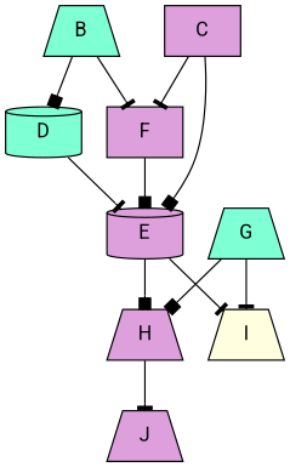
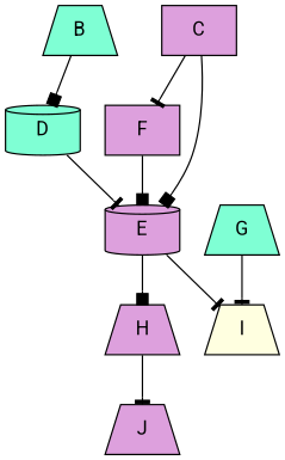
  digraph {
    fontname=Roboto
    node [fillcolor=plum fontname=Roboto shape=trapezium style=filled]
    edge [arrowhead=tee fontname=Roboto]
    D [fillcolor=aquamarine shape=cylinder]
    E [shape=cylinder]
    F [shape=box]
    H
    I [fillcolor=lightyellow]
    G [fillcolor=aquamarine]
    B [fillcolor=aquamarine]
    C [shape=box]
    J
    D -> E
    E -> H [arrowhead=box]
    E -> I
    F -> E [arrowhead=box]
    H -> J
-   G -> H [arrowhead=box]
    G -> I
    B -> D [arrowhead=box]
-   B -> F
    C -> E [arrowhead=box]
    C -> F
  }
